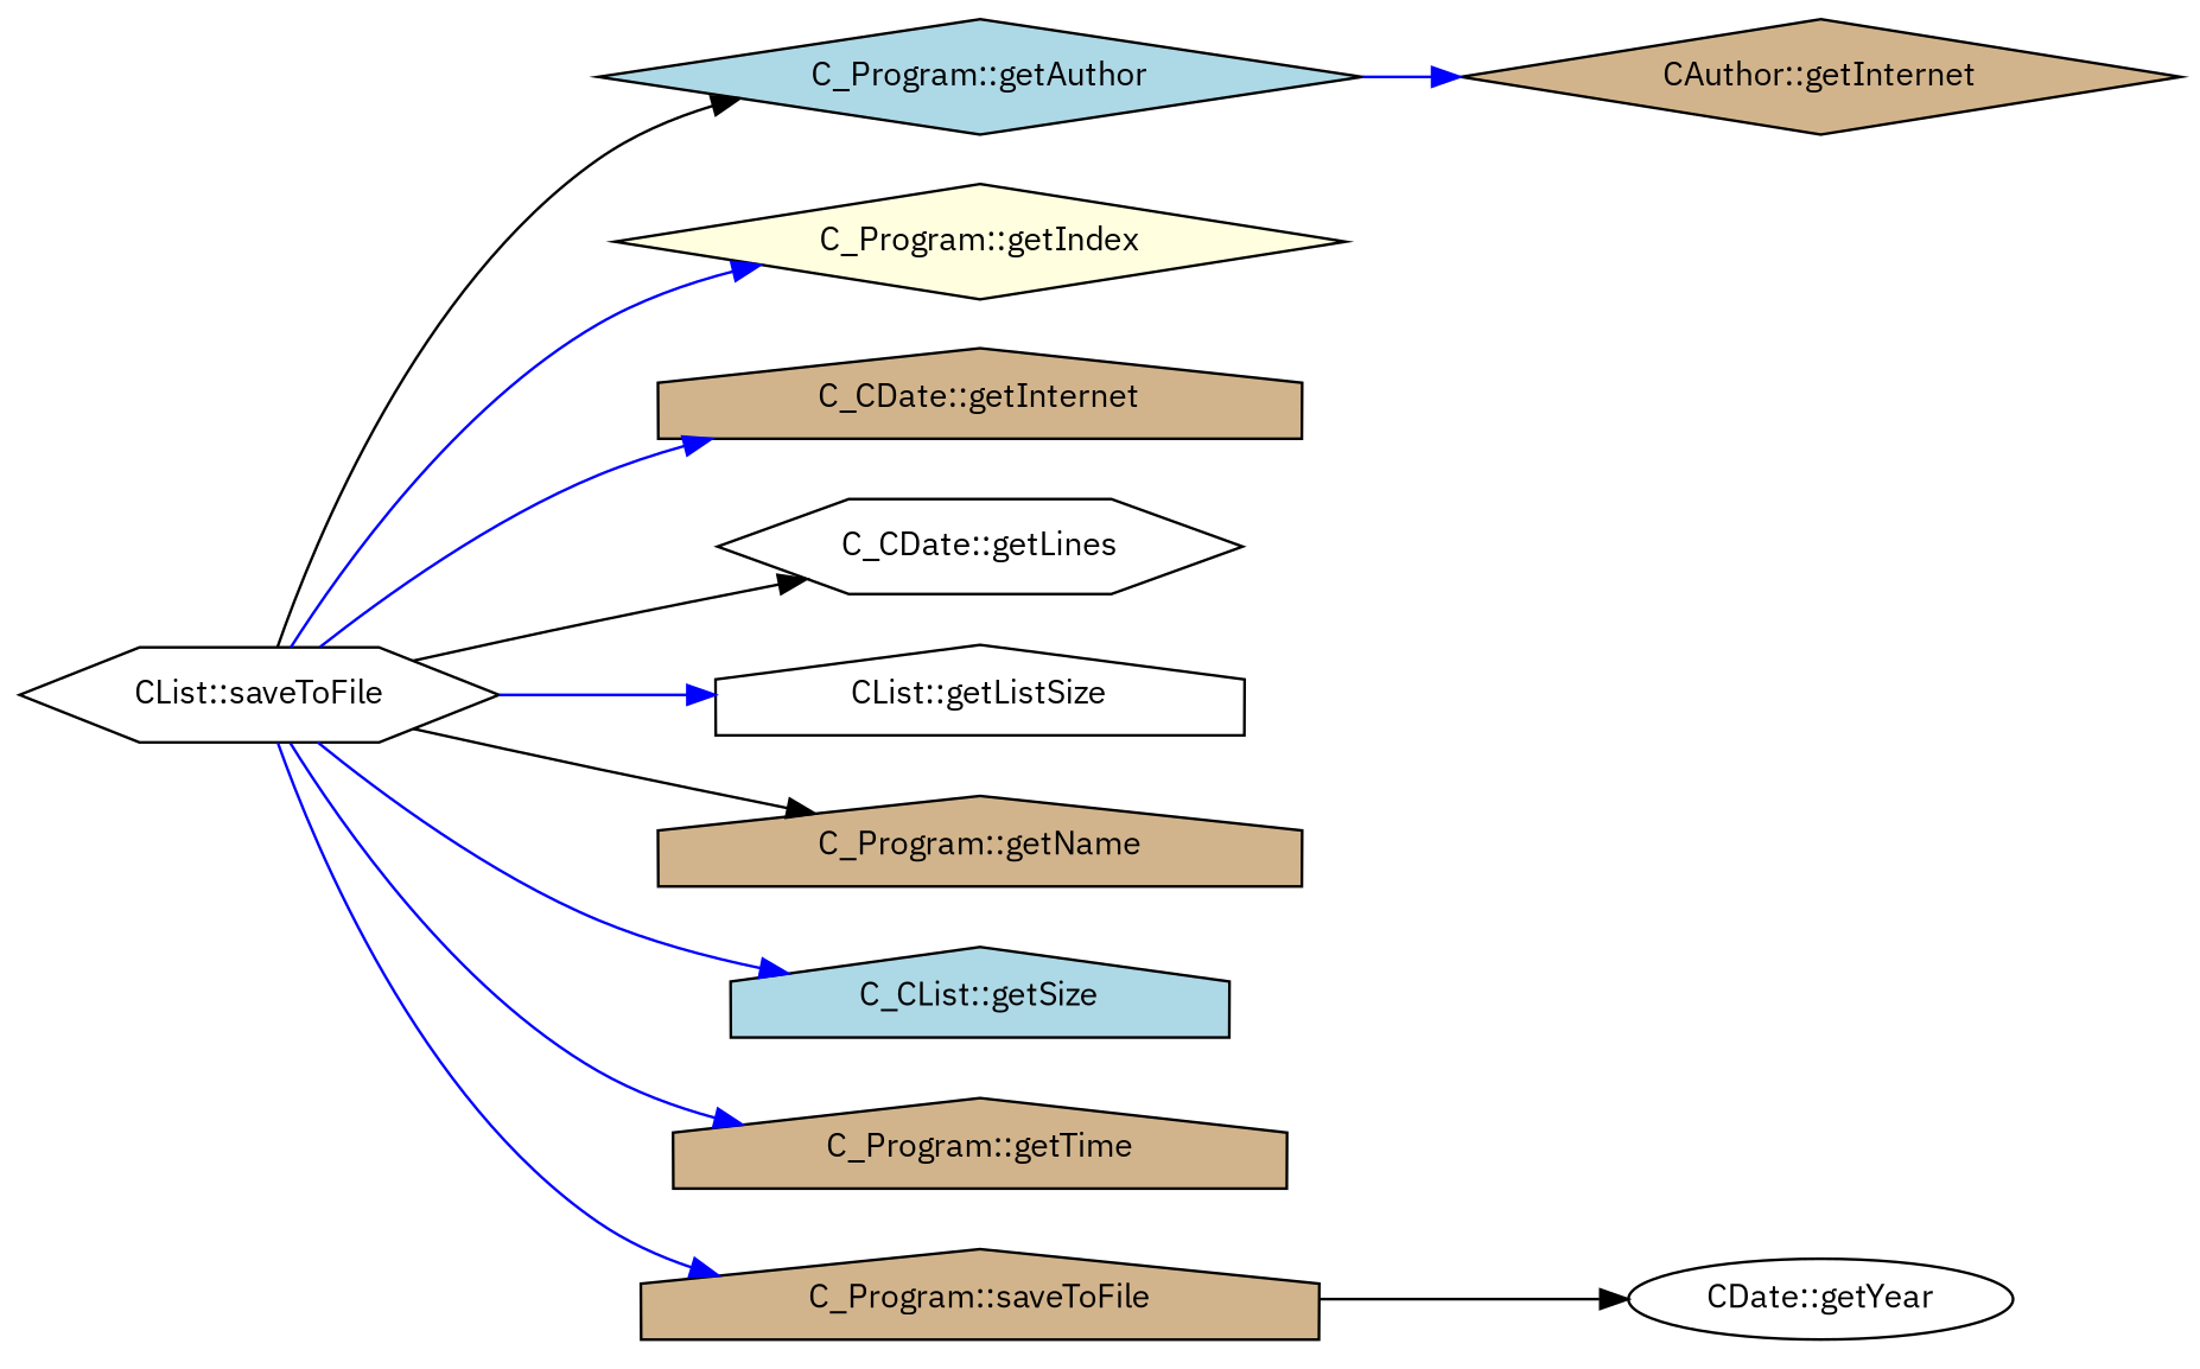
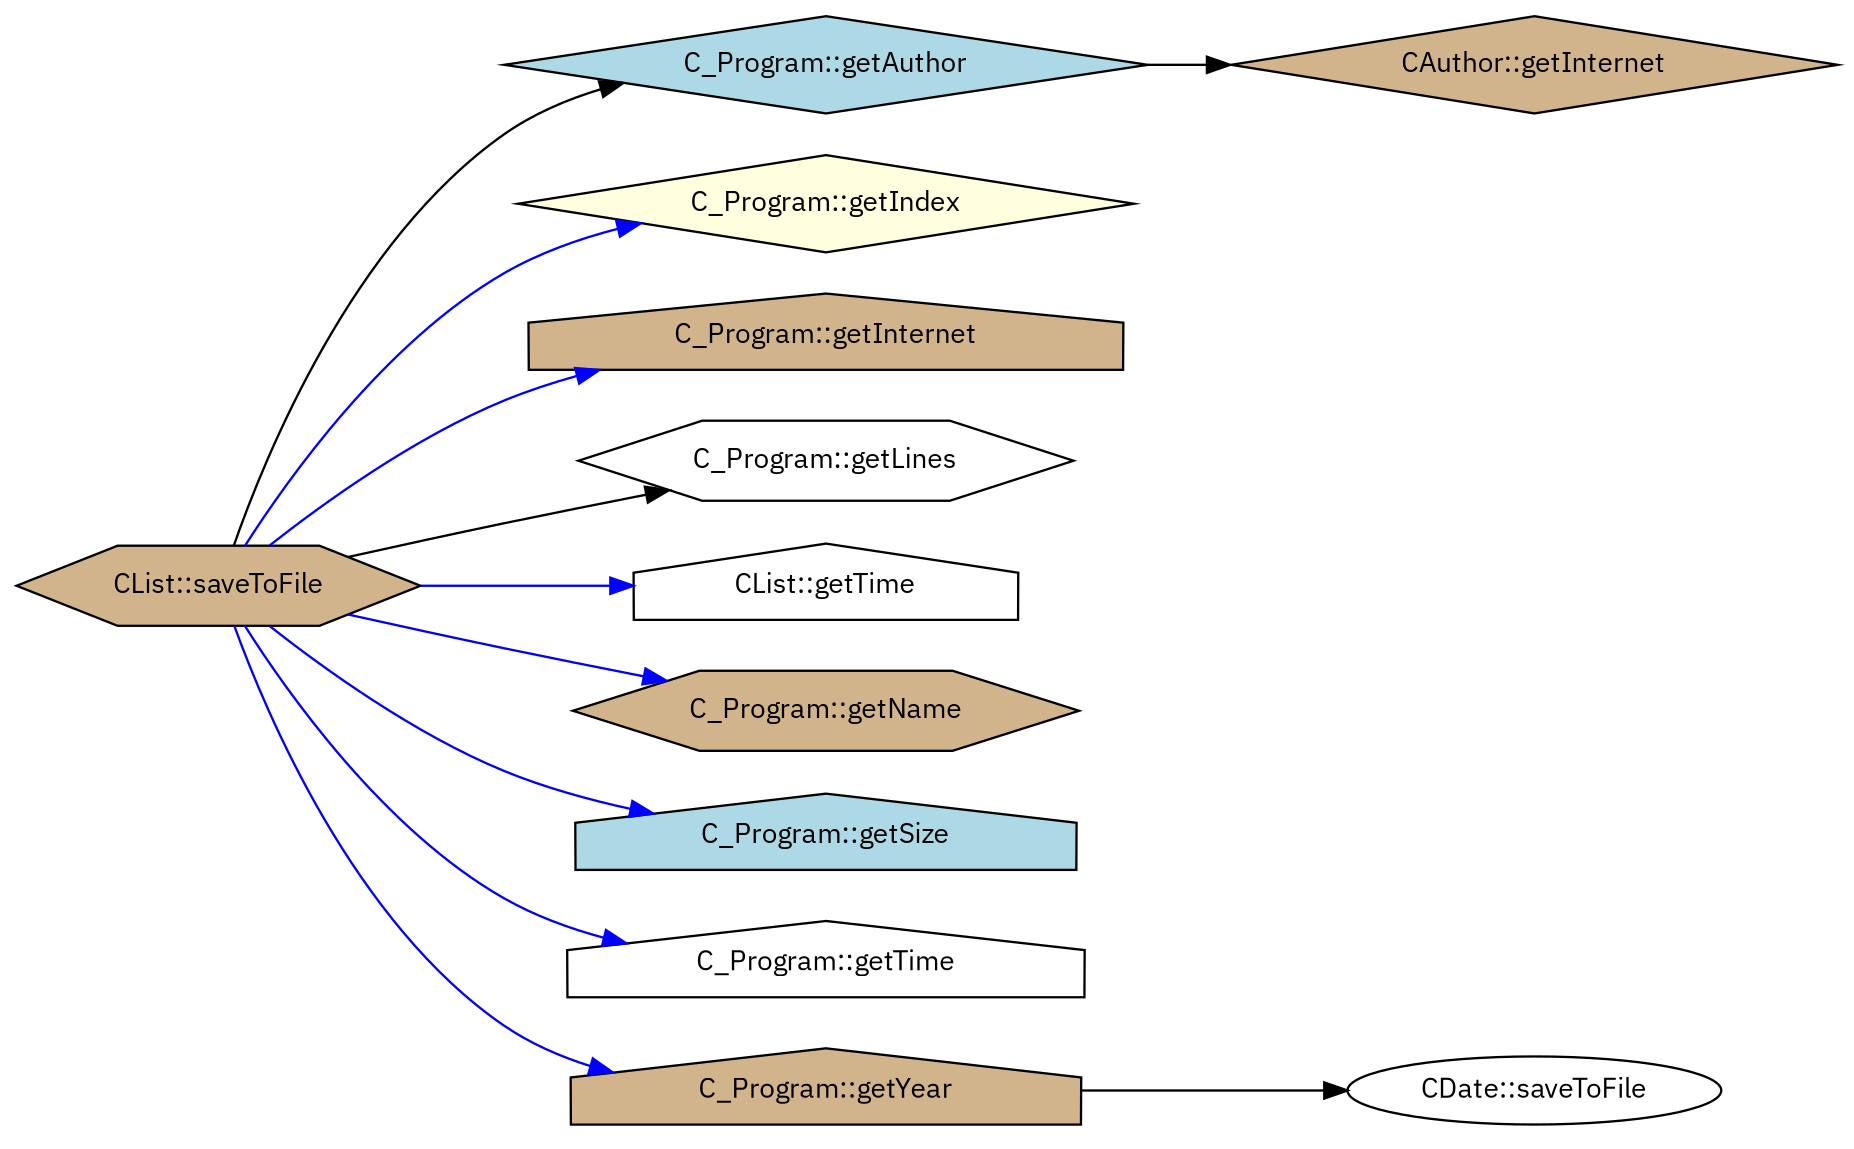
  digraph {
    fontname="IBM Plex Sans"
    rankdir=LR
    node [color=black fillcolor=tan fontname="IBM Plex Sans" fontsize=12 shape=house style=filled]
    edge [color=blue fontname="IBM Plex Sans" fontsize=12 labelfontname=Helvetica labelfontsize=12 style=solid]
-   n1 [fillcolor=white fontcolor=black height=0.2 label="CList::saveToFile" shape=hexagon width=0.4]
+   n1 [fontcolor=black height=0.2 label="CList::saveToFile" shape=hexagon width=0.4]
    n2 [fillcolor=lightblue height=0.2 label="C_Program::getAuthor" shape=diamond width=0.4]
    n3 [fillcolor=lightyellow height=0.2 label="C_Program::getIndex" shape=diamond width=0.4]
-   n4 [height=0.2 label="C_CDate::getInternet" width=0.4]
-   n5 [fillcolor=white height=0.2 label="C_CDate::getLines" shape=hexagon width=0.4]
-   n6 [fillcolor=white height=0.2 label="CList::getListSize" width=0.4]
-   n7 [height=0.2 label="C_Program::getName" width=0.4]
-   n8 [fillcolor=lightblue height=0.2 label="C_CList::getSize" width=0.4]
-   n9 [height=0.2 label="C_Program::getTime" width=0.4]
-   n10 [height=0.2 label="C_Program::saveToFile" width=0.4]
+   n4 [height=0.2 label="C_Program::getInternet" width=0.4]
+   n5 [fillcolor=white height=0.2 label="C_Program::getLines" shape=hexagon width=0.4]
+   n6 [fillcolor=white height=0.2 label="CList::getTime" width=0.4]
+   n7 [height=0.2 label="C_Program::getName" shape=hexagon width=0.4]
+   n8 [fillcolor=lightblue height=0.2 label="C_Program::getSize" width=0.4]
+   n9 [fillcolor=white height=0.2 label="C_Program::getTime" width=0.4]
+   n10 [height=0.2 label="C_Program::getYear" width=0.4]
    n11 [height=0.2 label="CAuthor::getInternet" shape=diamond width=0.4]
-   n12 [fillcolor=white height=0.2 label="CDate::getYear" shape=ellipse width=0.4]
+   n12 [fillcolor=white height=0.2 label="CDate::saveToFile" shape=ellipse width=0.4]
    n1 -> n2 [color=black]
    n1 -> n3
    n1 -> n4
    n1 -> n5 [color=black]
    n1 -> n6
-   n1 -> n7 [color=black]
+   n1 -> n7
    n1 -> n8
    n1 -> n9
    n1 -> n10
-   n2 -> n11
+   n2 -> n11 [color=black]
    n10 -> n12 [color=black]
  }
